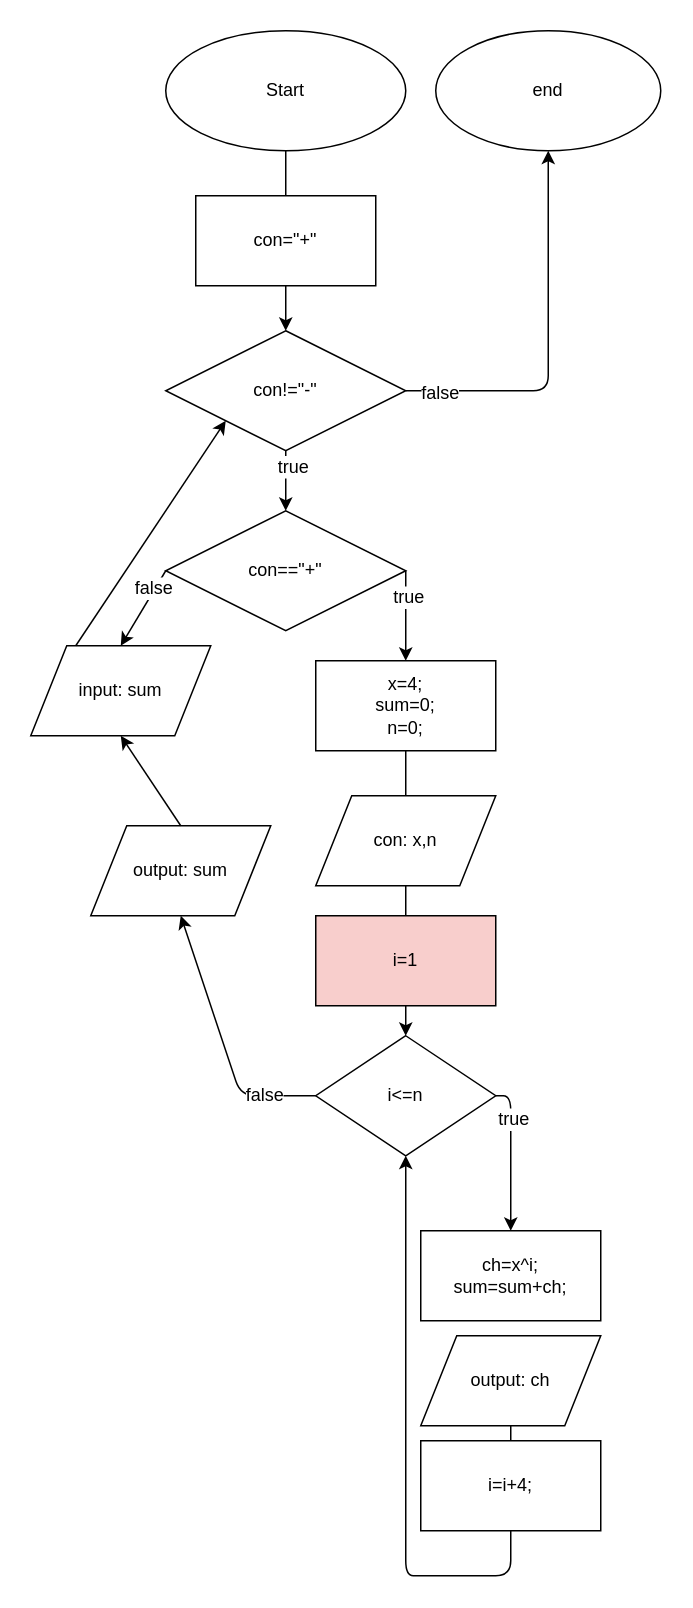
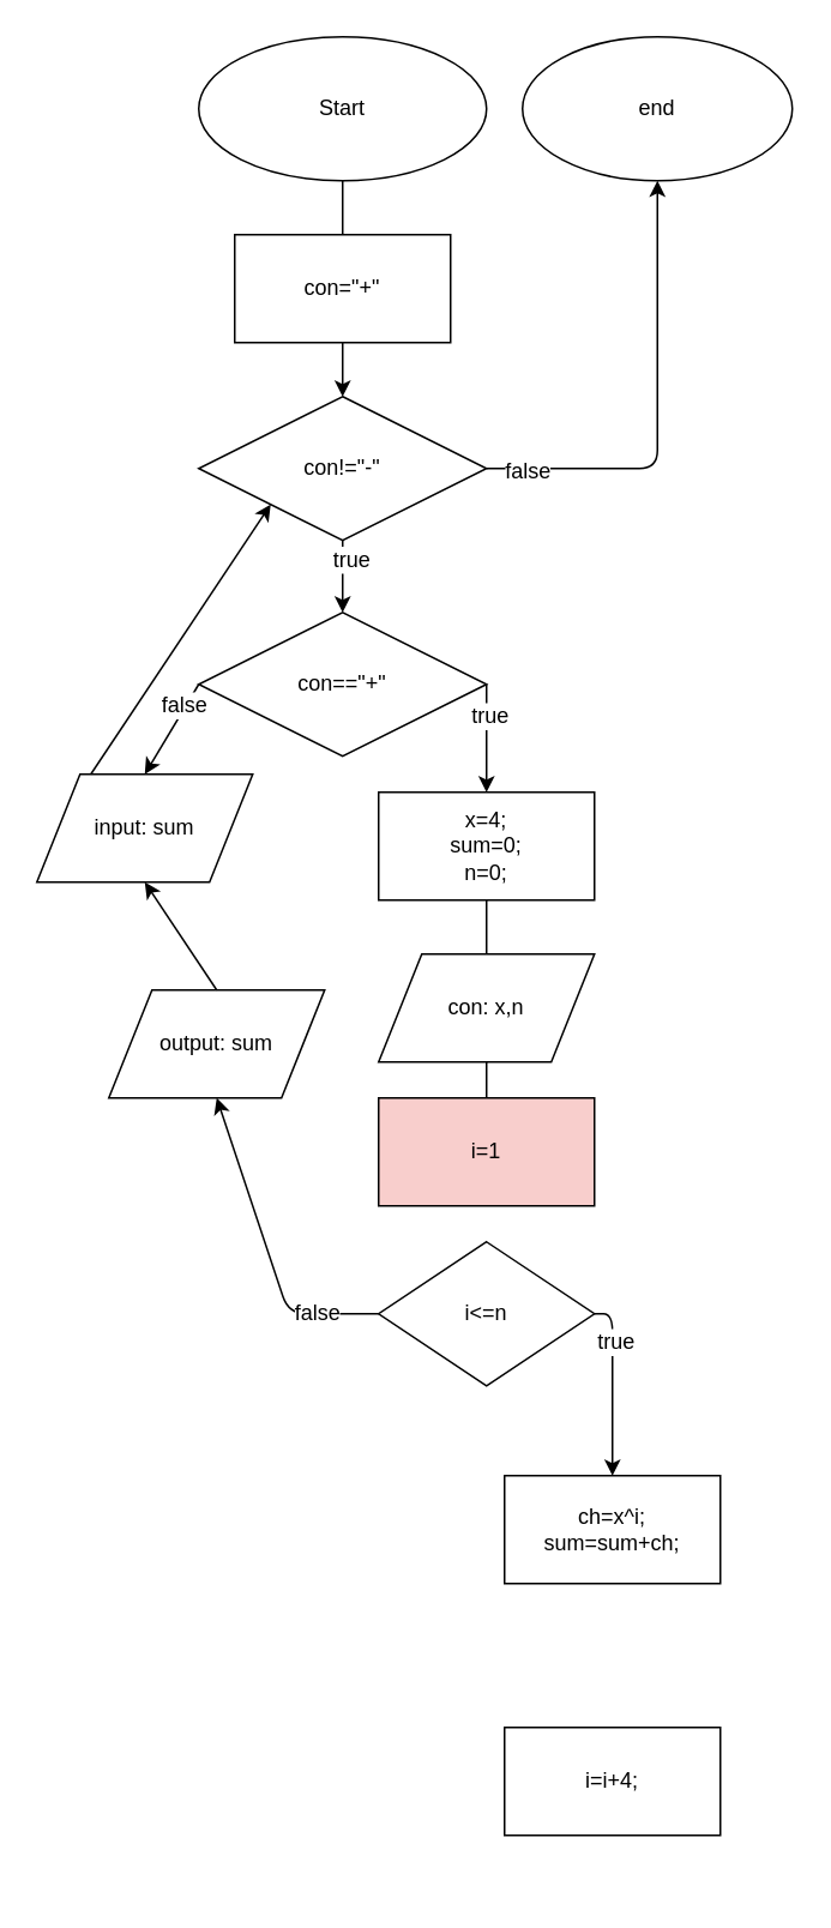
  <mxCell id="0" />
  <mxCell id="1" parent="0" />
  <mxCell id="2" value="Start" style="ellipse;whiteSpace=wrap;html=1;" parent="1" vertex="1"><mxGeometry x="110" y="20" width="160" height="80" as="geometry" /></mxCell>
  <mxCell id="3" value="con=&quot;+&quot;" style="rounded=0;whiteSpace=wrap;html=1;" parent="1" vertex="1"><mxGeometry x="130" y="130" width="120" height="60" as="geometry" /></mxCell>
  <mxCell id="4" value="" style="endArrow=none;html=1;entryX=0.5;entryY=1;entryDx=0;entryDy=0;exitX=0.5;exitY=0;exitDx=0;exitDy=0;" parent="1" source="3" target="2" edge="1"><mxGeometry width="50" height="50" relative="1" as="geometry"><mxPoint x="110" y="260" as="sourcePoint" /><mxPoint x="160" y="210" as="targetPoint" /></mxGeometry></mxCell>
  <mxCell id="5" value="con!=&quot;-&quot;" style="rhombus;whiteSpace=wrap;html=1;" parent="1" vertex="1"><mxGeometry x="110" y="220" width="160" height="80" as="geometry" /></mxCell>
  <mxCell id="6" value="" style="endArrow=classic;html=1;exitX=0.5;exitY=1;exitDx=0;exitDy=0;entryX=0.5;entryY=0;entryDx=0;entryDy=0;" parent="1" source="3" target="5" edge="1"><mxGeometry width="50" height="50" relative="1" as="geometry"><mxPoint x="110" y="370" as="sourcePoint" /><mxPoint x="160" y="320" as="targetPoint" /></mxGeometry></mxCell>
  <mxCell id="7" value="" style="endArrow=classic;html=1;exitX=0.5;exitY=1;exitDx=0;exitDy=0;entryX=0;entryY=0.5;entryDx=0;entryDy=0;" parent="1" source="5" target="9" edge="1"><mxGeometry width="50" height="50" relative="1" as="geometry"><mxPoint x="110" y="370" as="sourcePoint" /><mxPoint x="190" y="340" as="targetPoint" /></mxGeometry></mxCell>
  <mxCell id="8" value="true" style="text;html=1;resizable=0;points=[];align=center;verticalAlign=middle;labelBackgroundColor=#ffffff;" parent="7" vertex="1" connectable="0"><mxGeometry x="-0.483" y="4" relative="1" as="geometry"><mxPoint as="offset" /></mxGeometry></mxCell>
  <mxCell id="9" value="con==&quot;+&quot;" style="rhombus;whiteSpace=wrap;html=1;direction=south;" parent="1" vertex="1"><mxGeometry x="110" y="340" width="160" height="80" as="geometry" /></mxCell>
  <mxCell id="10" value="" style="endArrow=classic;html=1;exitX=0.5;exitY=0;exitDx=0;exitDy=0;entryX=0.5;entryY=0;entryDx=0;entryDy=0;" parent="1" source="9" target="12" edge="1"><mxGeometry width="50" height="50" relative="1" as="geometry"><mxPoint x="110" y="490" as="sourcePoint" /><mxPoint x="270" y="420" as="targetPoint" /></mxGeometry></mxCell>
  <mxCell id="11" value="true" style="text;html=1;resizable=0;points=[];align=center;verticalAlign=middle;labelBackgroundColor=#ffffff;" parent="10" vertex="1" connectable="0"><mxGeometry x="-0.433" y="1" relative="1" as="geometry"><mxPoint as="offset" /></mxGeometry></mxCell>
  <mxCell id="12" value="x=4;&lt;br&gt;sum=0;&lt;br&gt;n=0;" style="rounded=0;whiteSpace=wrap;html=1;" parent="1" vertex="1"><mxGeometry x="210" y="440" width="120" height="60" as="geometry" /></mxCell>
  <mxCell id="13" value="con: x,n" style="shape=parallelogram;perimeter=parallelogramPerimeter;whiteSpace=wrap;html=1;" parent="1" vertex="1"><mxGeometry x="210" y="530" width="120" height="60" as="geometry" /></mxCell>
  <mxCell id="14" value="i&amp;lt;=n" style="rhombus;whiteSpace=wrap;html=1;" parent="1" vertex="1"><mxGeometry x="210" y="690" width="120" height="80" as="geometry" /></mxCell>
  <mxCell id="15" value="i=1" style="rounded=0;whiteSpace=wrap;html=1;fillColor=#f8cecc;" parent="1" vertex="1"><mxGeometry x="210" y="610" width="120" height="60" as="geometry" /></mxCell>
  <mxCell id="16" value="" style="endArrow=none;html=1;entryX=0.5;entryY=1;entryDx=0;entryDy=0;exitX=0.5;exitY=0;exitDx=0;exitDy=0;" parent="1" source="15" target="13" edge="1"><mxGeometry width="50" height="50" relative="1" as="geometry"><mxPoint x="110" y="760" as="sourcePoint" /><mxPoint x="160" y="710" as="targetPoint" /></mxGeometry></mxCell>
  <mxCell id="17" value="" style="endArrow=none;html=1;entryX=0.5;entryY=1;entryDx=0;entryDy=0;exitX=0.5;exitY=0;exitDx=0;exitDy=0;" parent="1" source="13" target="12" edge="1"><mxGeometry width="50" height="50" relative="1" as="geometry"><mxPoint x="110" y="760" as="sourcePoint" /><mxPoint x="160" y="710" as="targetPoint" /></mxGeometry></mxCell>
- <mxCell id="18" value="" style="endArrow=classic;html=1;exitX=0.5;exitY=1;exitDx=0;exitDy=0;entryX=0.5;entryY=0;entryDx=0;entryDy=0;" parent="1" source="15" target="14" edge="1"><mxGeometry width="50" height="50" relative="1" as="geometry"><mxPoint x="110" y="840" as="sourcePoint" /><mxPoint x="160" y="790" as="targetPoint" /></mxGeometry></mxCell>
  <mxCell id="19" value="" style="endArrow=classic;html=1;exitX=1;exitY=0.5;exitDx=0;exitDy=0;entryX=0.5;entryY=0;entryDx=0;entryDy=0;" parent="1" source="14" target="23" edge="1"><mxGeometry width="50" height="50" relative="1" as="geometry"><mxPoint x="110" y="840" as="sourcePoint" /><mxPoint x="390" y="820" as="targetPoint" /><Array as="points"><mxPoint x="340" y="730" /><mxPoint x="340" y="780" /></Array></mxGeometry></mxCell>
  <mxCell id="20" value="true" style="text;html=1;resizable=0;points=[];align=center;verticalAlign=middle;labelBackgroundColor=#ffffff;" parent="19" vertex="1" connectable="0"><mxGeometry x="-0.5" y="1" relative="1" as="geometry"><mxPoint as="offset" /></mxGeometry></mxCell>
  <mxCell id="21" value="" style="endArrow=classic;html=1;exitX=0;exitY=0.5;exitDx=0;exitDy=0;entryX=0.5;entryY=1;entryDx=0;entryDy=0;" parent="1" source="14" target="28" edge="1"><mxGeometry width="50" height="50" relative="1" as="geometry"><mxPoint x="110" y="870" as="sourcePoint" /><mxPoint x="160" y="820" as="targetPoint" /><Array as="points"><mxPoint x="160" y="730" /></Array></mxGeometry></mxCell>
  <mxCell id="22" value="false" style="text;html=1;resizable=0;points=[];align=center;verticalAlign=middle;labelBackgroundColor=#ffffff;" parent="21" vertex="1" connectable="0"><mxGeometry x="-0.608" y="-1" relative="1" as="geometry"><mxPoint as="offset" /></mxGeometry></mxCell>
  <mxCell id="23" value="ch=x^i;&lt;br&gt;sum=sum+ch;" style="rounded=0;whiteSpace=wrap;html=1;" parent="1" vertex="1"><mxGeometry x="280" y="820" width="120" height="60" as="geometry" /></mxCell>
- <mxCell id="24" value="output: ch" style="shape=parallelogram;perimeter=parallelogramPerimeter;whiteSpace=wrap;html=1;" parent="1" vertex="1"><mxGeometry x="280" y="890" width="120" height="60" as="geometry" /></mxCell>
- <mxCell id="25" value="" style="endArrow=classic;html=1;entryX=0.5;entryY=1;entryDx=0;entryDy=0;exitX=0.5;exitY=1;exitDx=0;exitDy=0;" parent="1" source="26" target="14" edge="1"><mxGeometry width="50" height="50" relative="1" as="geometry"><mxPoint x="330" y="1020" as="sourcePoint" /><mxPoint x="110" y="1010" as="targetPoint" /><Array as="points"><mxPoint x="340" y="1050" /><mxPoint x="290" y="1050" /><mxPoint x="270" y="1050" /><mxPoint x="270" y="1020" /></Array></mxGeometry></mxCell>
  <mxCell id="26" value="i=i+4;" style="rounded=0;whiteSpace=wrap;html=1;" parent="1" vertex="1"><mxGeometry x="280" y="960" width="120" height="60" as="geometry" /></mxCell>
- <mxCell id="27" value="" style="endArrow=none;html=1;entryX=0.5;entryY=1;entryDx=0;entryDy=0;exitX=0.5;exitY=0;exitDx=0;exitDy=0;" parent="1" source="26" target="24" edge="1"><mxGeometry width="50" height="50" relative="1" as="geometry"><mxPoint x="110" y="1110" as="sourcePoint" /><mxPoint x="160" y="1060" as="targetPoint" /></mxGeometry></mxCell>
  <mxCell id="28" value="output: sum" style="shape=parallelogram;perimeter=parallelogramPerimeter;whiteSpace=wrap;html=1;" parent="1" vertex="1"><mxGeometry x="60" y="550" width="120" height="60" as="geometry" /></mxCell>
  <mxCell id="29" value="input: sum" style="shape=parallelogram;perimeter=parallelogramPerimeter;whiteSpace=wrap;html=1;" parent="1" vertex="1"><mxGeometry x="20" y="430" width="120" height="60" as="geometry" /></mxCell>
  <mxCell id="30" value="" style="endArrow=classic;html=1;entryX=0.5;entryY=1;entryDx=0;entryDy=0;exitX=0.5;exitY=0;exitDx=0;exitDy=0;" parent="1" source="28" target="29" edge="1"><mxGeometry width="50" height="50" relative="1" as="geometry"><mxPoint x="-30" y="1130" as="sourcePoint" /><mxPoint x="20" y="1080" as="targetPoint" /></mxGeometry></mxCell>
  <mxCell id="31" value="" style="endArrow=classic;html=1;exitX=0.5;exitY=1;exitDx=0;exitDy=0;entryX=0.5;entryY=0;entryDx=0;entryDy=0;" parent="1" source="9" target="29" edge="1"><mxGeometry width="50" height="50" relative="1" as="geometry"><mxPoint x="30" y="1130" as="sourcePoint" /><mxPoint x="110" y="650" as="targetPoint" /></mxGeometry></mxCell>
  <mxCell id="32" value="false" style="text;html=1;resizable=0;points=[];align=center;verticalAlign=middle;labelBackgroundColor=#ffffff;" parent="31" vertex="1" connectable="0"><mxGeometry x="-0.525" y="-1" relative="1" as="geometry"><mxPoint as="offset" /></mxGeometry></mxCell>
  <mxCell id="33" value="" style="endArrow=classic;html=1;exitX=0.25;exitY=0;exitDx=0;exitDy=0;entryX=0;entryY=1;entryDx=0;entryDy=0;" parent="1" source="29" target="5" edge="1"><mxGeometry width="50" height="50" relative="1" as="geometry"><mxPoint x="30" y="1130" as="sourcePoint" /><mxPoint x="80" y="1080" as="targetPoint" /></mxGeometry></mxCell>
  <mxCell id="34" value="" style="endArrow=classic;html=1;exitX=1;exitY=0.5;exitDx=0;exitDy=0;entryX=0.5;entryY=1;entryDx=0;entryDy=0;" parent="1" source="5" target="36" edge="1"><mxGeometry width="50" height="50" relative="1" as="geometry"><mxPoint x="20" y="1130" as="sourcePoint" /><mxPoint x="350" y="100" as="targetPoint" /><Array as="points"><mxPoint x="365" y="260" /></Array></mxGeometry></mxCell>
  <mxCell id="35" value="false" style="text;html=1;resizable=0;points=[];align=center;verticalAlign=middle;labelBackgroundColor=#ffffff;" parent="34" vertex="1" connectable="0"><mxGeometry x="-0.826" y="-1" relative="1" as="geometry"><mxPoint as="offset" /></mxGeometry></mxCell>
  <mxCell id="36" value="end" style="ellipse;whiteSpace=wrap;html=1;" parent="1" vertex="1"><mxGeometry x="290" y="20" width="150" height="80" as="geometry" /></mxCell>
